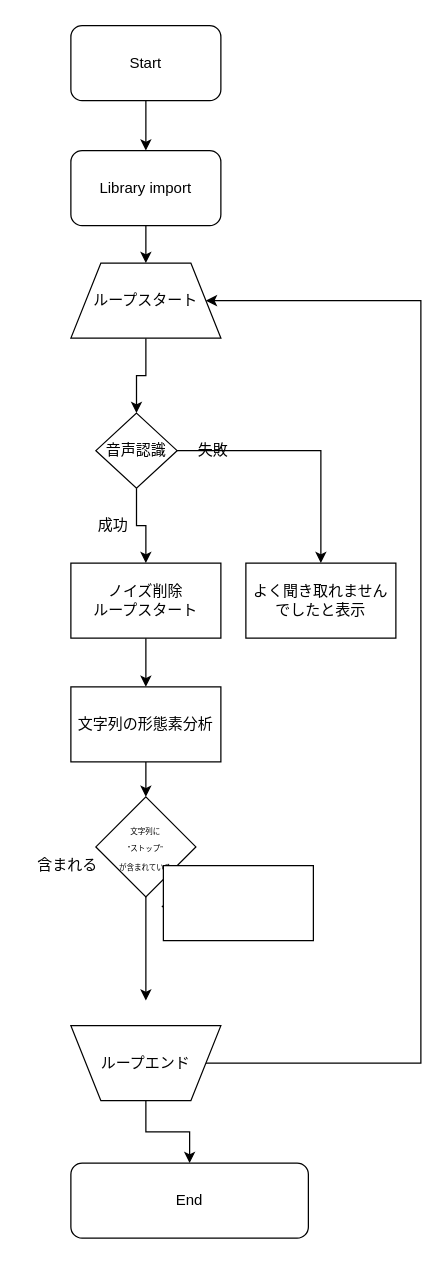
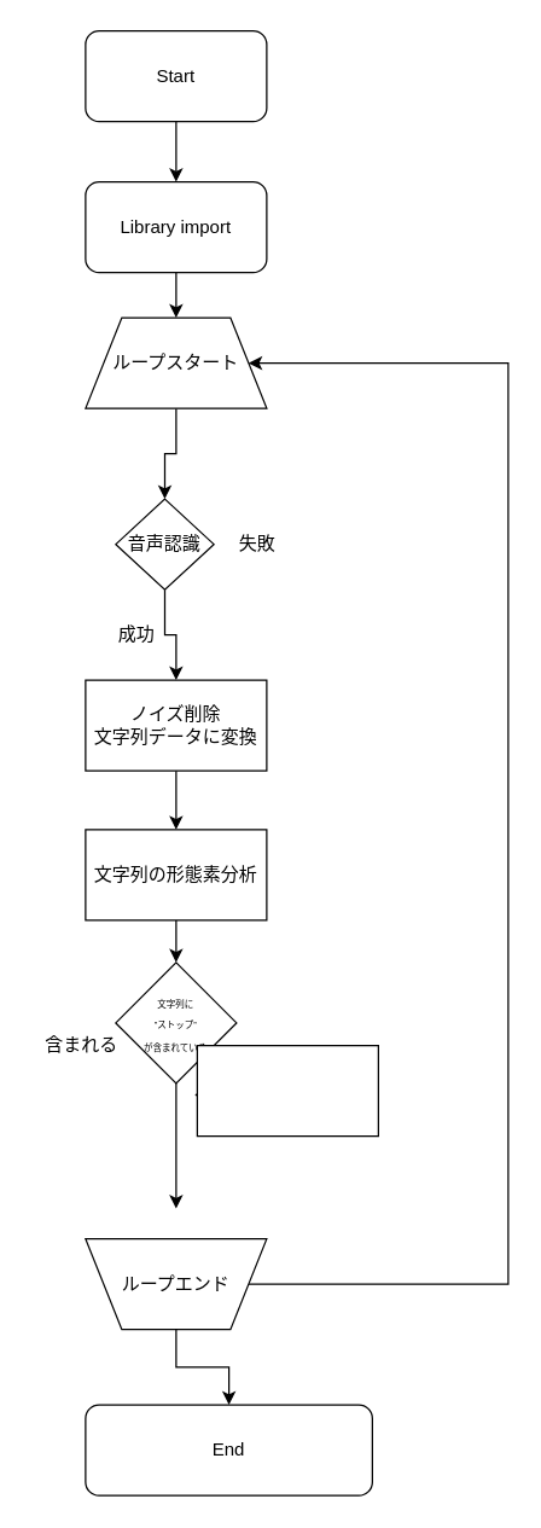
  <mxCell id="0" />
  <mxCell id="1" parent="0" />
  <mxCell id="2" value="" style="edgeStyle=orthogonalEdgeStyle;rounded=0;orthogonalLoop=1;jettySize=auto;html=1;" parent="1" source="4" target="11" edge="1"><mxGeometry relative="1" as="geometry" /></mxCell>
- <mxCell id="3" style="edgeStyle=orthogonalEdgeStyle;rounded=0;orthogonalLoop=1;jettySize=auto;html=1;entryX=0.5;entryY=0;entryDx=0;entryDy=0;" parent="1" source="4" target="9" edge="1"><mxGeometry relative="1" as="geometry" /></mxCell>
  <mxCell id="4" value="音声認識" style="rhombus;whiteSpace=wrap;html=1;" parent="1" vertex="1"><mxGeometry x="76" y="330" width="65" height="60" as="geometry" /></mxCell>
  <mxCell id="5" value="" style="edgeStyle=orthogonalEdgeStyle;rounded=0;orthogonalLoop=1;jettySize=auto;html=1;" parent="1" source="6" target="8" edge="1"><mxGeometry relative="1" as="geometry" /></mxCell>
  <mxCell id="6" value="Start" style="rounded=1;whiteSpace=wrap;html=1;" parent="1" vertex="1"><mxGeometry x="56" y="20" width="120" height="60" as="geometry" /></mxCell>
  <mxCell id="7" value="" style="edgeStyle=orthogonalEdgeStyle;rounded=0;orthogonalLoop=1;jettySize=auto;html=1;" parent="1" source="8" target="15" edge="1"><mxGeometry relative="1" as="geometry" /></mxCell>
  <mxCell id="8" value="Library import" style="whiteSpace=wrap;html=1;rounded=1;" parent="1" vertex="1"><mxGeometry x="56" y="120" width="120" height="60" as="geometry" /></mxCell>
- <mxCell id="9" value="よく聞き取れませんでしたと表示" style="rounded=0;whiteSpace=wrap;html=1;" parent="1" vertex="1"><mxGeometry x="196" y="450" width="120" height="60" as="geometry" /></mxCell>
  <mxCell id="10" style="edgeStyle=orthogonalEdgeStyle;rounded=0;orthogonalLoop=1;jettySize=auto;html=1;entryX=0.5;entryY=0;entryDx=0;entryDy=0;" edge="1" parent="1" source="11" target="21"><mxGeometry relative="1" as="geometry"><mxPoint x="116" y="527" as="targetPoint" /></mxGeometry></mxCell>
- <mxCell id="11" value="ノイズ削除&lt;br&gt;ループスタート" style="rounded=0;whiteSpace=wrap;html=1;" parent="1" vertex="1"><mxGeometry x="56" y="450" width="120" height="60" as="geometry" /></mxCell>
+ <mxCell id="11" value="ノイズ削除&lt;br&gt;文字列データに変換" style="rounded=0;whiteSpace=wrap;html=1;" parent="1" vertex="1"><mxGeometry x="56" y="450" width="120" height="60" as="geometry" /></mxCell>
  <mxCell id="12" value="成功" style="text;html=1;resizable=0;points=[];autosize=1;align=left;verticalAlign=top;spacingTop=-4;" parent="1" vertex="1"><mxGeometry x="76" y="410" width="40" height="10" as="geometry" /></mxCell>
  <mxCell id="13" value="失敗" style="text;html=1;resizable=0;points=[];autosize=1;align=left;verticalAlign=top;spacingTop=-4;" parent="1" vertex="1"><mxGeometry x="156" y="350" width="40" height="10" as="geometry" /></mxCell>
  <mxCell id="14" value="" style="edgeStyle=orthogonalEdgeStyle;rounded=0;orthogonalLoop=1;jettySize=auto;html=1;" parent="1" source="15" target="4" edge="1"><mxGeometry relative="1" as="geometry" /></mxCell>
  <mxCell id="15" value="ループスタート" style="shape=trapezoid;perimeter=trapezoidPerimeter;whiteSpace=wrap;html=1;" parent="1" vertex="1"><mxGeometry x="56" y="210" width="120" height="60" as="geometry" /></mxCell>
  <mxCell id="16" value="" style="edgeStyle=orthogonalEdgeStyle;rounded=0;orthogonalLoop=1;jettySize=auto;html=1;" edge="1" parent="1" source="18" target="19"><mxGeometry relative="1" as="geometry"><mxPoint x="116" y="960" as="targetPoint" /></mxGeometry></mxCell>
  <mxCell id="17" value="" style="edgeStyle=orthogonalEdgeStyle;rounded=0;orthogonalLoop=1;jettySize=auto;html=1;entryX=1;entryY=0.5;entryDx=0;entryDy=0;" edge="1" parent="1" source="18" target="15"><mxGeometry relative="1" as="geometry"><mxPoint x="223" y="244" as="targetPoint" /><Array as="points"><mxPoint x="336" y="850" /><mxPoint x="336" y="240" /></Array></mxGeometry></mxCell>
  <mxCell id="18" value="ループエンド" style="shape=trapezoid;perimeter=trapezoidPerimeter;whiteSpace=wrap;html=1;direction=west;" parent="1" vertex="1"><mxGeometry x="56" y="820" width="120" height="60" as="geometry" /></mxCell>
  <mxCell id="19" value="End" style="rounded=1;whiteSpace=wrap;html=1;" vertex="1" parent="1"><mxGeometry x="56" y="930" width="190" height="60" as="geometry" /></mxCell>
  <mxCell id="20" style="edgeStyle=orthogonalEdgeStyle;rounded=0;orthogonalLoop=1;jettySize=auto;html=1;entryX=0.5;entryY=0;entryDx=0;entryDy=0;" edge="1" parent="1" source="21" target="25"><mxGeometry relative="1" as="geometry" /></mxCell>
  <mxCell id="21" value="文字列の形態素分析" style="rounded=0;whiteSpace=wrap;html=1;" vertex="1" parent="1"><mxGeometry x="56" y="549" width="120" height="60" as="geometry" /></mxCell>
  <mxCell id="22" value="" style="edgeStyle=orthogonalEdgeStyle;rounded=0;orthogonalLoop=1;jettySize=auto;html=1;" edge="1" parent="1" source="25"><mxGeometry relative="1" as="geometry"><mxPoint x="116" y="800" as="targetPoint" /><Array as="points"><mxPoint x="116" y="780" /><mxPoint x="116" y="780" /></Array></mxGeometry></mxCell>
  <mxCell id="23" value="含まれる" style="text;html=1;align=center;verticalAlign=middle;resizable=0;points=[];autosize=1;" vertex="1" parent="1"><mxGeometry x="20" y="681" width="66" height="22" as="geometry" /></mxCell>
  <mxCell id="24" value="含まれない" style="text;html=1;align=center;verticalAlign=middle;resizable=0;points=[];autosize=1;" vertex="1" parent="1"><mxGeometry x="119" y="717" width="77" height="22" as="geometry" /></mxCell>
  <mxCell id="25" value="&lt;font style=&quot;font-size: 6px&quot;&gt;文字列に&lt;br style=&quot;font-size: 6px&quot;&gt;”ストップ”&lt;br style=&quot;font-size: 6px&quot;&gt;が含まれている&lt;/font&gt;" style="rhombus;whiteSpace=wrap;html=1;" vertex="1" parent="1"><mxGeometry x="76" y="637" width="80" height="80" as="geometry" /></mxCell>
  <mxCell id="26" value="" style="rounded=0;whiteSpace=wrap;html=1;" vertex="1" parent="1"><mxGeometry x="130" y="692" width="120" height="60" as="geometry" /></mxCell>
